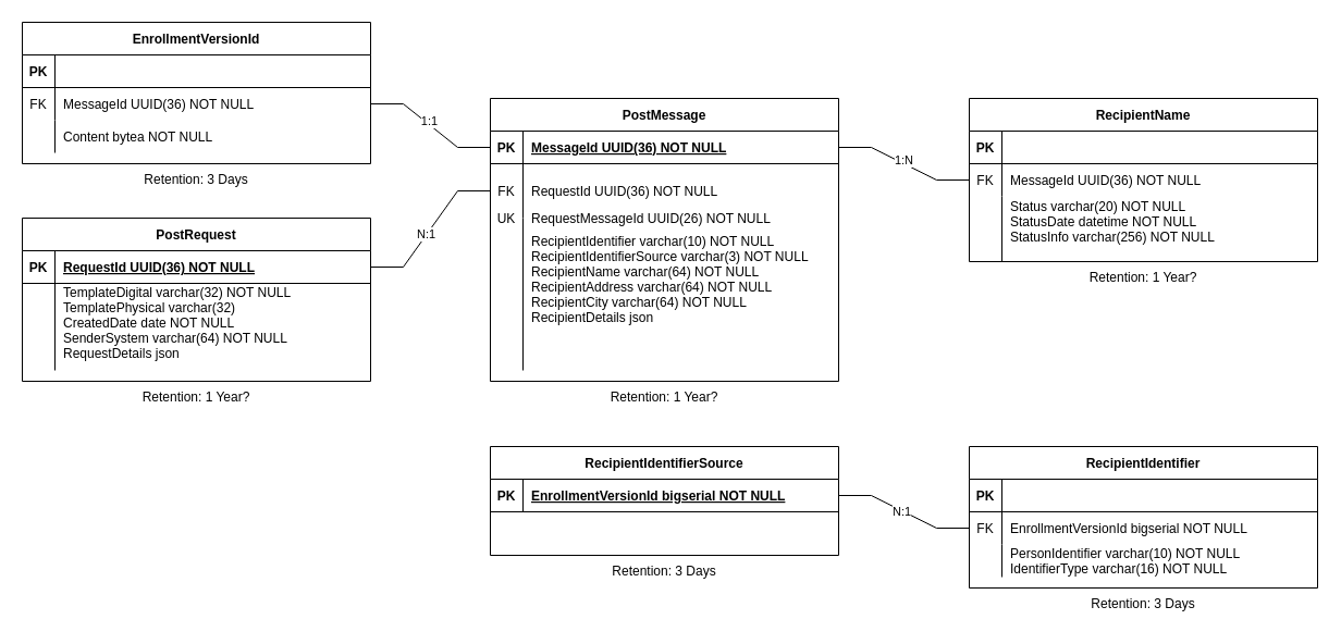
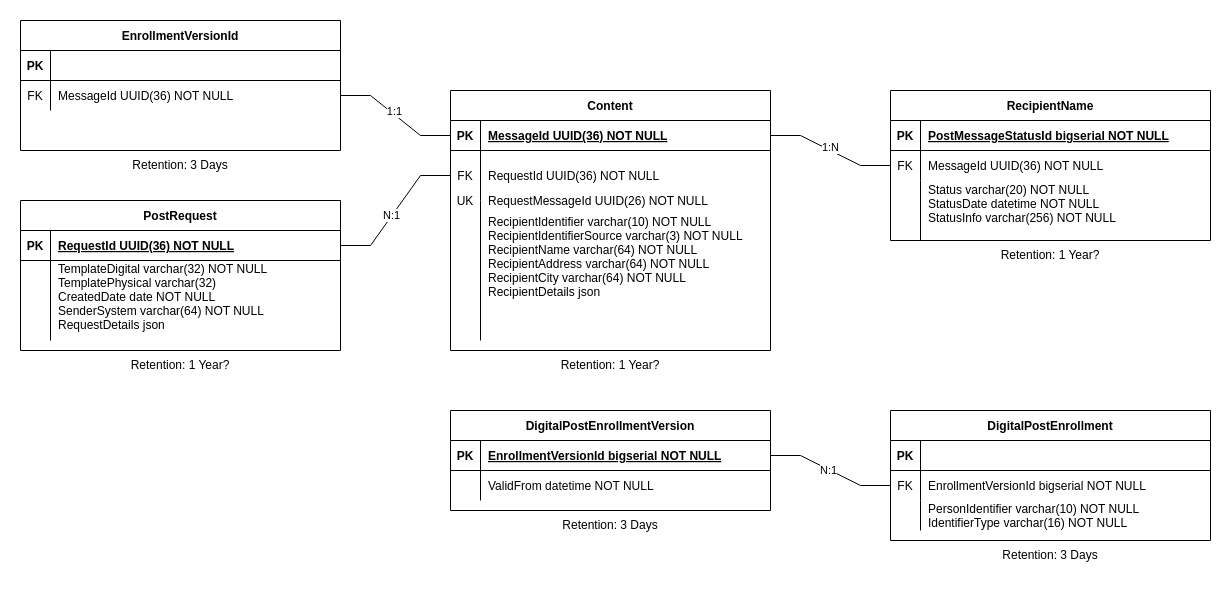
  <mxCell id="0" />
  <mxCell id="1" parent="0" />
  <mxCell id="2" value="RecipientName" style="shape=table;startSize=30;container=1;collapsible=1;childLayout=tableLayout;fixedRows=1;rowLines=0;fontStyle=1;align=center;resizeLast=1;" parent="1" vertex="1"><mxGeometry x="890" y="90" width="320" height="150" as="geometry" /></mxCell>
  <mxCell id="3" value="" style="shape=partialRectangle;collapsible=0;dropTarget=0;pointerEvents=0;fillColor=none;points=[[0,0.5],[1,0.5]];portConstraint=eastwest;top=0;left=0;right=0;bottom=1;" parent="2" vertex="1"><mxGeometry y="30" width="320" height="30" as="geometry" /></mxCell>
  <mxCell id="4" value="PK" style="shape=partialRectangle;overflow=hidden;connectable=0;fillColor=none;top=0;left=0;bottom=0;right=0;fontStyle=1;" parent="3" vertex="1"><mxGeometry width="30" height="30" as="geometry"><mxRectangle width="30" height="30" as="alternateBounds" /></mxGeometry></mxCell>
+ <mxCell id="5" value="PostMessageStatusId bigserial NOT NULL " style="shape=partialRectangle;overflow=hidden;connectable=0;fillColor=none;top=0;left=0;bottom=0;right=0;align=left;spacingLeft=6;fontStyle=5;" parent="3" vertex="1"><mxGeometry x="30" width="290" height="30" as="geometry"><mxRectangle width="290" height="30" as="alternateBounds" /></mxGeometry></mxCell>
  <mxCell id="6" value="" style="shape=partialRectangle;collapsible=0;dropTarget=0;pointerEvents=0;fillColor=none;points=[[0,0.5],[1,0.5]];portConstraint=eastwest;top=0;left=0;right=0;bottom=0;" parent="2" vertex="1"><mxGeometry y="60" width="320" height="30" as="geometry" /></mxCell>
  <mxCell id="7" value="FK" style="shape=partialRectangle;overflow=hidden;connectable=0;fillColor=none;top=0;left=0;bottom=0;right=0;" parent="6" vertex="1"><mxGeometry width="30" height="30" as="geometry"><mxRectangle width="30" height="30" as="alternateBounds" /></mxGeometry></mxCell>
  <mxCell id="8" value="MessageId UUID(36) NOT NULL" style="shape=partialRectangle;overflow=hidden;connectable=0;fillColor=none;top=0;left=0;bottom=0;right=0;align=left;spacingLeft=6;" parent="6" vertex="1"><mxGeometry x="30" width="290" height="30" as="geometry"><mxRectangle width="290" height="30" as="alternateBounds" /></mxGeometry></mxCell>
  <mxCell id="9" value="" style="shape=partialRectangle;collapsible=0;dropTarget=0;pointerEvents=0;fillColor=none;points=[[0,0.5],[1,0.5]];portConstraint=eastwest;top=0;left=0;right=0;bottom=0;" parent="2" vertex="1"><mxGeometry y="90" width="320" height="60" as="geometry" /></mxCell>
  <mxCell id="10" value="" style="shape=partialRectangle;overflow=hidden;connectable=0;fillColor=none;top=0;left=0;bottom=0;right=0;" parent="9" vertex="1"><mxGeometry width="30" height="60" as="geometry"><mxRectangle width="30" height="60" as="alternateBounds" /></mxGeometry></mxCell>
  <mxCell id="11" value="Status varchar(20) NOT NULL&#10;StatusDate datetime NOT NULL&#10;StatusInfo varchar(256) NOT NULL&#10;" style="shape=partialRectangle;overflow=hidden;connectable=0;fillColor=none;top=0;left=0;bottom=0;right=0;align=left;spacingLeft=6;" parent="9" vertex="1"><mxGeometry x="30" width="290" height="60" as="geometry"><mxRectangle width="290" height="60" as="alternateBounds" /></mxGeometry></mxCell>
- <mxCell id="12" value="RecipientIdentifierSource" style="shape=table;startSize=30;container=1;collapsible=1;childLayout=tableLayout;fixedRows=1;rowLines=0;fontStyle=1;align=center;resizeLast=1;" parent="1" vertex="1"><mxGeometry x="450" y="410" width="320" height="100" as="geometry" /></mxCell>
+ <mxCell id="12" value="DigitalPostEnrollmentVersion" style="shape=table;startSize=30;container=1;collapsible=1;childLayout=tableLayout;fixedRows=1;rowLines=0;fontStyle=1;align=center;resizeLast=1;" parent="1" vertex="1"><mxGeometry x="450" y="410" width="320" height="100" as="geometry" /></mxCell>
  <mxCell id="13" value="" style="shape=partialRectangle;collapsible=0;dropTarget=0;pointerEvents=0;fillColor=none;points=[[0,0.5],[1,0.5]];portConstraint=eastwest;top=0;left=0;right=0;bottom=1;" parent="12" vertex="1"><mxGeometry y="30" width="320" height="30" as="geometry" /></mxCell>
  <mxCell id="14" value="PK" style="shape=partialRectangle;overflow=hidden;connectable=0;fillColor=none;top=0;left=0;bottom=0;right=0;fontStyle=1;" parent="13" vertex="1"><mxGeometry width="30" height="30" as="geometry"><mxRectangle width="30" height="30" as="alternateBounds" /></mxGeometry></mxCell>
  <mxCell id="15" value="EnrollmentVersionId bigserial NOT NULL " style="shape=partialRectangle;overflow=hidden;connectable=0;fillColor=none;top=0;left=0;bottom=0;right=0;align=left;spacingLeft=6;fontStyle=5;" parent="13" vertex="1"><mxGeometry x="30" width="290" height="30" as="geometry"><mxRectangle width="290" height="30" as="alternateBounds" /></mxGeometry></mxCell>
  <mxCell id="16" value="" style="shape=partialRectangle;collapsible=0;dropTarget=0;pointerEvents=0;fillColor=none;points=[[0,0.5],[1,0.5]];portConstraint=eastwest;top=0;left=0;right=0;bottom=0;" parent="12" vertex="1"><mxGeometry y="60" width="320" height="30" as="geometry" /></mxCell>
  <mxCell id="17" value="" style="shape=partialRectangle;overflow=hidden;connectable=0;fillColor=none;top=0;left=0;bottom=0;right=0;" parent="16" vertex="1"><mxGeometry width="30" height="30" as="geometry"><mxRectangle width="30" height="30" as="alternateBounds" /></mxGeometry></mxCell>
- <mxCell id="19" value="RecipientIdentifier" style="shape=table;startSize=30;container=1;collapsible=1;childLayout=tableLayout;fixedRows=1;rowLines=0;fontStyle=1;align=center;resizeLast=1;" parent="1" vertex="1"><mxGeometry x="890" y="410" width="320" height="130" as="geometry" /></mxCell>
+ <mxCell id="18" value="ValidFrom datetime NOT NULL" style="shape=partialRectangle;overflow=hidden;connectable=0;fillColor=none;top=0;left=0;bottom=0;right=0;align=left;spacingLeft=6;" parent="16" vertex="1"><mxGeometry x="30" width="290" height="30" as="geometry"><mxRectangle width="290" height="30" as="alternateBounds" /></mxGeometry></mxCell>
+ <mxCell id="19" value="DigitalPostEnrollment" style="shape=table;startSize=30;container=1;collapsible=1;childLayout=tableLayout;fixedRows=1;rowLines=0;fontStyle=1;align=center;resizeLast=1;" parent="1" vertex="1"><mxGeometry x="890" y="410" width="320" height="130" as="geometry" /></mxCell>
  <mxCell id="20" value="" style="shape=partialRectangle;collapsible=0;dropTarget=0;pointerEvents=0;fillColor=none;points=[[0,0.5],[1,0.5]];portConstraint=eastwest;top=0;left=0;right=0;bottom=1;" parent="19" vertex="1"><mxGeometry y="30" width="320" height="30" as="geometry" /></mxCell>
  <mxCell id="21" value="PK" style="shape=partialRectangle;overflow=hidden;connectable=0;fillColor=none;top=0;left=0;bottom=0;right=0;fontStyle=1;" parent="20" vertex="1"><mxGeometry width="30" height="30" as="geometry"><mxRectangle width="30" height="30" as="alternateBounds" /></mxGeometry></mxCell>
  <mxCell id="22" value="" style="shape=partialRectangle;collapsible=0;dropTarget=0;pointerEvents=0;fillColor=none;points=[[0,0.5],[1,0.5]];portConstraint=eastwest;top=0;left=0;right=0;bottom=0;" parent="19" vertex="1"><mxGeometry y="60" width="320" height="30" as="geometry" /></mxCell>
  <mxCell id="23" value="FK" style="shape=partialRectangle;overflow=hidden;connectable=0;fillColor=none;top=0;left=0;bottom=0;right=0;" parent="22" vertex="1"><mxGeometry width="30" height="30" as="geometry"><mxRectangle width="30" height="30" as="alternateBounds" /></mxGeometry></mxCell>
  <mxCell id="24" value="EnrollmentVersionId bigserial NOT NULL" style="shape=partialRectangle;overflow=hidden;connectable=0;fillColor=none;top=0;left=0;bottom=0;right=0;align=left;spacingLeft=6;" parent="22" vertex="1"><mxGeometry x="30" width="290" height="30" as="geometry"><mxRectangle width="290" height="30" as="alternateBounds" /></mxGeometry></mxCell>
  <mxCell id="25" value="" style="shape=partialRectangle;collapsible=0;dropTarget=0;pointerEvents=0;fillColor=none;points=[[0,0.5],[1,0.5]];portConstraint=eastwest;top=0;left=0;right=0;bottom=0;" parent="19" vertex="1"><mxGeometry y="90" width="320" height="30" as="geometry" /></mxCell>
  <mxCell id="26" value="" style="shape=partialRectangle;overflow=hidden;connectable=0;fillColor=none;top=0;left=0;bottom=0;right=0;" parent="25" vertex="1"><mxGeometry width="30" height="30" as="geometry"><mxRectangle width="30" height="30" as="alternateBounds" /></mxGeometry></mxCell>
  <mxCell id="27" value="PersonIdentifier varchar(10) NOT NULL&#10;IdentifierType varchar(16) NOT NULL&#10;" style="shape=partialRectangle;overflow=hidden;connectable=0;fillColor=none;top=0;left=0;bottom=0;right=0;align=left;spacingLeft=6;" parent="25" vertex="1"><mxGeometry x="30" width="290" height="30" as="geometry"><mxRectangle width="290" height="30" as="alternateBounds" /></mxGeometry></mxCell>
  <mxCell id="28" value="PostRequest" style="shape=table;startSize=30;container=1;collapsible=1;childLayout=tableLayout;fixedRows=1;rowLines=0;fontStyle=1;align=center;resizeLast=1;" parent="1" vertex="1"><mxGeometry x="20" y="200" width="320" height="150" as="geometry"><mxRectangle x="40" y="120" width="120" height="30" as="alternateBounds" /></mxGeometry></mxCell>
  <mxCell id="29" value="" style="shape=partialRectangle;collapsible=0;dropTarget=0;pointerEvents=0;fillColor=none;points=[[0,0.5],[1,0.5]];portConstraint=eastwest;top=0;left=0;right=0;bottom=1;" parent="28" vertex="1"><mxGeometry y="30" width="320" height="30" as="geometry" /></mxCell>
  <mxCell id="30" value="PK" style="shape=partialRectangle;overflow=hidden;connectable=0;fillColor=none;top=0;left=0;bottom=0;right=0;fontStyle=1;" parent="29" vertex="1"><mxGeometry width="30" height="30" as="geometry"><mxRectangle width="30" height="30" as="alternateBounds" /></mxGeometry></mxCell>
  <mxCell id="31" value="RequestId UUID(36) NOT NULL " style="shape=partialRectangle;overflow=hidden;connectable=0;fillColor=none;top=0;left=0;bottom=0;right=0;align=left;spacingLeft=6;fontStyle=5;" parent="29" vertex="1"><mxGeometry x="30" width="290" height="30" as="geometry"><mxRectangle width="290" height="30" as="alternateBounds" /></mxGeometry></mxCell>
  <mxCell id="32" value="" style="shape=partialRectangle;collapsible=0;dropTarget=0;pointerEvents=0;fillColor=none;points=[[0,0.5],[1,0.5]];portConstraint=eastwest;top=0;left=0;right=0;bottom=0;" parent="28" vertex="1"><mxGeometry y="60" width="320" height="80" as="geometry" /></mxCell>
  <mxCell id="33" value="" style="shape=partialRectangle;overflow=hidden;connectable=0;fillColor=none;top=0;left=0;bottom=0;right=0;" parent="32" vertex="1"><mxGeometry width="30" height="80" as="geometry"><mxRectangle width="30" height="80" as="alternateBounds" /></mxGeometry></mxCell>
  <mxCell id="34" value="TemplateDigital varchar(32) NOT NULL&#10;TemplatePhysical varchar(32)&#10;CreatedDate date NOT NULL&#10;SenderSystem varchar(64) NOT NULL&#10;RequestDetails json&#10;" style="shape=partialRectangle;overflow=hidden;connectable=0;fillColor=none;top=0;left=0;bottom=0;right=0;align=left;spacingLeft=6;" parent="32" vertex="1"><mxGeometry x="30" width="290" height="80" as="geometry"><mxRectangle width="290" height="80" as="alternateBounds" /></mxGeometry></mxCell>
- <mxCell id="35" value="PostMessage" style="shape=table;startSize=30;container=1;collapsible=1;childLayout=tableLayout;fixedRows=1;rowLines=0;fontStyle=1;align=center;resizeLast=1;" parent="1" vertex="1"><mxGeometry x="450" y="90" width="320" height="260" as="geometry" /></mxCell>
+ <mxCell id="35" value="Content" style="shape=table;startSize=30;container=1;collapsible=1;childLayout=tableLayout;fixedRows=1;rowLines=0;fontStyle=1;align=center;resizeLast=1;" parent="1" vertex="1"><mxGeometry x="450" y="90" width="320" height="260" as="geometry" /></mxCell>
  <mxCell id="36" value="" style="shape=partialRectangle;collapsible=0;dropTarget=0;pointerEvents=0;fillColor=none;points=[[0,0.5],[1,0.5]];portConstraint=eastwest;top=0;left=0;right=0;bottom=1;" parent="35" vertex="1"><mxGeometry y="30" width="320" height="30" as="geometry" /></mxCell>
  <mxCell id="37" value="PK" style="shape=partialRectangle;overflow=hidden;connectable=0;fillColor=none;top=0;left=0;bottom=0;right=0;fontStyle=1;" parent="36" vertex="1"><mxGeometry width="30" height="30" as="geometry"><mxRectangle width="30" height="30" as="alternateBounds" /></mxGeometry></mxCell>
  <mxCell id="38" value="MessageId UUID(36) NOT NULL " style="shape=partialRectangle;overflow=hidden;connectable=0;fillColor=none;top=0;left=0;bottom=0;right=0;align=left;spacingLeft=6;fontStyle=5;" parent="36" vertex="1"><mxGeometry x="30" width="290" height="30" as="geometry"><mxRectangle width="290" height="30" as="alternateBounds" /></mxGeometry></mxCell>
  <mxCell id="39" value="" style="shape=partialRectangle;collapsible=0;dropTarget=0;pointerEvents=0;fillColor=none;points=[[0,0.5],[1,0.5]];portConstraint=eastwest;top=0;left=0;right=0;bottom=0;" parent="35" vertex="1"><mxGeometry y="60" width="320" height="50" as="geometry" /></mxCell>
  <mxCell id="40" value="FK" style="shape=partialRectangle;overflow=hidden;connectable=0;fillColor=none;top=0;left=0;bottom=0;right=0;" parent="39" vertex="1"><mxGeometry width="30" height="50" as="geometry"><mxRectangle width="30" height="50" as="alternateBounds" /></mxGeometry></mxCell>
  <mxCell id="41" value="RequestId UUID(36) NOT NULL" style="shape=partialRectangle;overflow=hidden;connectable=0;fillColor=none;top=0;left=0;bottom=0;right=0;align=left;spacingLeft=6;" parent="39" vertex="1"><mxGeometry x="30" width="290" height="50" as="geometry"><mxRectangle width="290" height="50" as="alternateBounds" /></mxGeometry></mxCell>
  <mxCell id="42" value="" style="shape=partialRectangle;collapsible=0;dropTarget=0;pointerEvents=0;fillColor=none;points=[[0,0.5],[1,0.5]];portConstraint=eastwest;top=0;left=0;right=0;bottom=0;" parent="35" vertex="1"><mxGeometry y="110" width="320" height="140" as="geometry" /></mxCell>
  <mxCell id="43" value="" style="shape=partialRectangle;overflow=hidden;connectable=0;fillColor=none;top=0;left=0;bottom=0;right=0;" parent="42" vertex="1"><mxGeometry width="30" height="140" as="geometry"><mxRectangle width="30" height="140" as="alternateBounds" /></mxGeometry></mxCell>
  <mxCell id="44" value="RecipientIdentifier varchar(10) NOT NULL&#10;RecipientIdentifierSource varchar(3) NOT NULL&#10;RecipientName varchar(64) NOT NULL&#10;RecipientAddress varchar(64) NOT NULL&#10;RecipientCity varchar(64) NOT NULL&#10;RecipientDetails json&#10;&#10;" style="shape=partialRectangle;overflow=hidden;connectable=0;fillColor=none;top=0;left=0;bottom=0;right=0;align=left;spacingLeft=6;" parent="42" vertex="1"><mxGeometry x="30" width="290" height="140" as="geometry"><mxRectangle width="290" height="140" as="alternateBounds" /></mxGeometry></mxCell>
  <mxCell id="45" value="" style="endArrow=none;html=1;rounded=0;edgeStyle=entityRelationEdgeStyle;exitX=1;exitY=0.5;exitDx=0;exitDy=0;entryX=0;entryY=0.5;entryDx=0;entryDy=0;" parent="1" source="29" target="39" edge="1"><mxGeometry relative="1" as="geometry"><mxPoint x="320" y="350" as="sourcePoint" /><mxPoint x="480" y="350" as="targetPoint" /></mxGeometry></mxCell>
  <mxCell id="46" value="N:1" style="edgeLabel;html=1;align=center;verticalAlign=middle;resizable=0;points=[];" parent="45" vertex="1" connectable="0"><mxGeometry x="-0.077" y="1" relative="1" as="geometry"><mxPoint as="offset" /></mxGeometry></mxCell>
  <mxCell id="47" value="" style="endArrow=none;html=1;rounded=0;edgeStyle=entityRelationEdgeStyle;exitX=1;exitY=0.5;exitDx=0;exitDy=0;entryX=0;entryY=0.5;entryDx=0;entryDy=0;" parent="1" source="36" target="6" edge="1"><mxGeometry relative="1" as="geometry"><mxPoint x="900" y="330" as="sourcePoint" /><mxPoint x="1060" y="330" as="targetPoint" /></mxGeometry></mxCell>
  <mxCell id="48" value="1:N" style="edgeLabel;html=1;align=center;verticalAlign=middle;resizable=0;points=[];" parent="47" vertex="1" connectable="0"><mxGeometry x="-0.021" y="3" relative="1" as="geometry"><mxPoint as="offset" /></mxGeometry></mxCell>
  <mxCell id="49" value="" style="endArrow=none;html=1;rounded=0;edgeStyle=entityRelationEdgeStyle;exitX=1;exitY=0.5;exitDx=0;exitDy=0;entryX=0;entryY=0.5;entryDx=0;entryDy=0;" parent="1" source="13" target="22" edge="1"><mxGeometry relative="1" as="geometry"><mxPoint x="770" y="330" as="sourcePoint" /><mxPoint x="940" y="330" as="targetPoint" /></mxGeometry></mxCell>
  <mxCell id="50" value="N:1" style="edgeLabel;html=1;align=center;verticalAlign=middle;resizable=0;points=[];" parent="49" vertex="1" connectable="0"><mxGeometry x="-0.042" y="-1" relative="1" as="geometry"><mxPoint as="offset" /></mxGeometry></mxCell>
  <mxCell id="51" value="RequestMessageId UUID(26) NOT NULL" style="shape=partialRectangle;overflow=hidden;connectable=0;fillColor=none;top=0;left=0;bottom=0;right=0;align=left;spacingLeft=6;" vertex="1" parent="1"><mxGeometry x="480" y="180" width="290" height="40" as="geometry"><mxRectangle width="290" height="40" as="alternateBounds" /></mxGeometry></mxCell>
  <mxCell id="52" value="UK" style="shape=partialRectangle;overflow=hidden;connectable=0;fillColor=none;top=0;left=0;bottom=0;right=0;" vertex="1" parent="1"><mxGeometry x="450" y="175" width="30" height="50" as="geometry"><mxRectangle width="30" height="50" as="alternateBounds" /></mxGeometry></mxCell>
  <mxCell id="53" value="EnrollmentVersionId" style="shape=table;startSize=30;container=1;collapsible=1;childLayout=tableLayout;fixedRows=1;rowLines=0;fontStyle=1;align=center;resizeLast=1;" vertex="1" parent="1"><mxGeometry x="20" y="20" width="320" height="130" as="geometry" /></mxCell>
  <mxCell id="54" value="" style="shape=partialRectangle;collapsible=0;dropTarget=0;pointerEvents=0;fillColor=none;points=[[0,0.5],[1,0.5]];portConstraint=eastwest;top=0;left=0;right=0;bottom=1;" vertex="1" parent="53"><mxGeometry y="30" width="320" height="30" as="geometry" /></mxCell>
  <mxCell id="55" value="PK" style="shape=partialRectangle;overflow=hidden;connectable=0;fillColor=none;top=0;left=0;bottom=0;right=0;fontStyle=1;" vertex="1" parent="54"><mxGeometry width="30" height="30" as="geometry"><mxRectangle width="30" height="30" as="alternateBounds" /></mxGeometry></mxCell>
  <mxCell id="56" value="" style="shape=partialRectangle;collapsible=0;dropTarget=0;pointerEvents=0;fillColor=none;points=[[0,0.5],[1,0.5]];portConstraint=eastwest;top=0;left=0;right=0;bottom=0;" vertex="1" parent="53"><mxGeometry y="60" width="320" height="30" as="geometry" /></mxCell>
  <mxCell id="57" value="FK" style="shape=partialRectangle;overflow=hidden;connectable=0;fillColor=none;top=0;left=0;bottom=0;right=0;" vertex="1" parent="56"><mxGeometry width="30" height="30" as="geometry"><mxRectangle width="30" height="30" as="alternateBounds" /></mxGeometry></mxCell>
  <mxCell id="58" value="MessageId UUID(36) NOT NULL" style="shape=partialRectangle;overflow=hidden;connectable=0;fillColor=none;top=0;left=0;bottom=0;right=0;align=left;spacingLeft=6;" vertex="1" parent="56"><mxGeometry x="30" width="290" height="30" as="geometry"><mxRectangle width="290" height="30" as="alternateBounds" /></mxGeometry></mxCell>
  <mxCell id="59" value="" style="shape=partialRectangle;collapsible=0;dropTarget=0;pointerEvents=0;fillColor=none;points=[[0,0.5],[1,0.5]];portConstraint=eastwest;top=0;left=0;right=0;bottom=0;" vertex="1" parent="53"><mxGeometry y="90" width="320" height="30" as="geometry" /></mxCell>
  <mxCell id="60" value="" style="shape=partialRectangle;overflow=hidden;connectable=0;fillColor=none;top=0;left=0;bottom=0;right=0;" vertex="1" parent="59"><mxGeometry width="30" height="30" as="geometry"><mxRectangle width="30" height="30" as="alternateBounds" /></mxGeometry></mxCell>
- <mxCell id="61" value="Content bytea NOT NULL" style="shape=partialRectangle;overflow=hidden;connectable=0;fillColor=none;top=0;left=0;bottom=0;right=0;align=left;spacingLeft=6;" vertex="1" parent="59"><mxGeometry x="30" width="290" height="30" as="geometry"><mxRectangle width="290" height="30" as="alternateBounds" /></mxGeometry></mxCell>
  <mxCell id="62" value="" style="endArrow=none;html=1;rounded=0;exitX=1;exitY=0.5;exitDx=0;exitDy=0;entryX=0;entryY=0.5;entryDx=0;entryDy=0;edgeStyle=entityRelationEdgeStyle;" edge="1" parent="1" source="56" target="36"><mxGeometry relative="1" as="geometry"><mxPoint x="90" y="510" as="sourcePoint" /><mxPoint x="250" y="510" as="targetPoint" /></mxGeometry></mxCell>
  <mxCell id="63" value="1:1" style="edgeLabel;html=1;align=center;verticalAlign=middle;resizable=0;points=[];" vertex="1" connectable="0" parent="62"><mxGeometry x="-0.066" y="2" relative="1" as="geometry"><mxPoint as="offset" /></mxGeometry></mxCell>
  <mxCell id="64" value="Retention: 3 Days" style="text;html=1;strokeColor=none;fillColor=none;align=center;verticalAlign=middle;whiteSpace=wrap;rounded=0;" vertex="1" parent="1"><mxGeometry x="115" y="150" width="130" height="30" as="geometry" /></mxCell>
  <mxCell id="65" value="Retention: 3 Days" style="text;html=1;strokeColor=none;fillColor=none;align=center;verticalAlign=middle;whiteSpace=wrap;rounded=0;" vertex="1" parent="1"><mxGeometry x="985" y="540" width="130" height="30" as="geometry" /></mxCell>
  <mxCell id="66" value="Retention: 3 Days" style="text;html=1;strokeColor=none;fillColor=none;align=center;verticalAlign=middle;whiteSpace=wrap;rounded=0;" vertex="1" parent="1"><mxGeometry x="545" y="510" width="130" height="30" as="geometry" /></mxCell>
  <mxCell id="67" value="Retention: 1 Year?" style="text;html=1;strokeColor=none;fillColor=none;align=center;verticalAlign=middle;whiteSpace=wrap;rounded=0;" vertex="1" parent="1"><mxGeometry x="985" y="240" width="130" height="30" as="geometry" /></mxCell>
  <mxCell id="68" value="Retention: 1 Year?" style="text;html=1;strokeColor=none;fillColor=none;align=center;verticalAlign=middle;whiteSpace=wrap;rounded=0;" vertex="1" parent="1"><mxGeometry x="545" y="350" width="130" height="30" as="geometry" /></mxCell>
  <mxCell id="69" value="Retention: 1 Year?" style="text;html=1;strokeColor=none;fillColor=none;align=center;verticalAlign=middle;whiteSpace=wrap;rounded=0;" vertex="1" parent="1"><mxGeometry x="115" y="350" width="130" height="30" as="geometry" /></mxCell>
